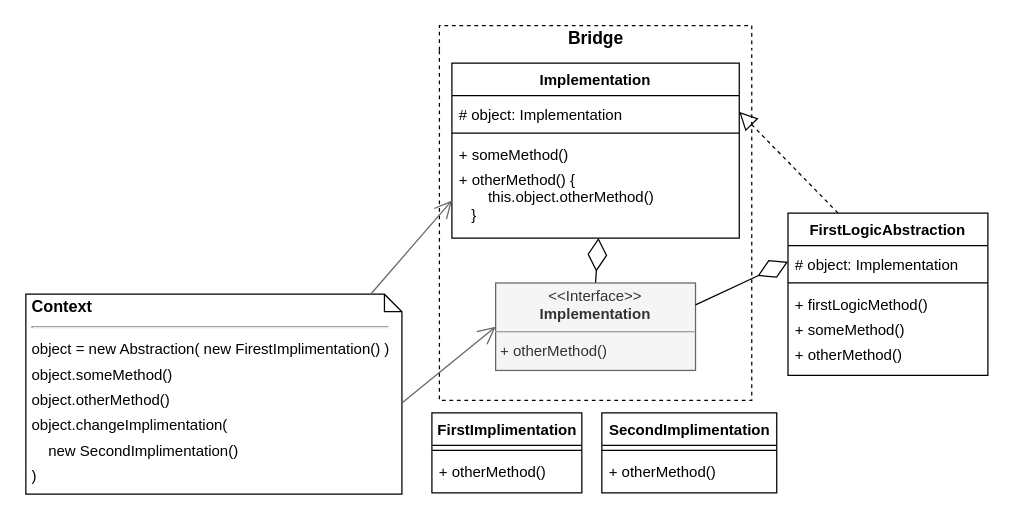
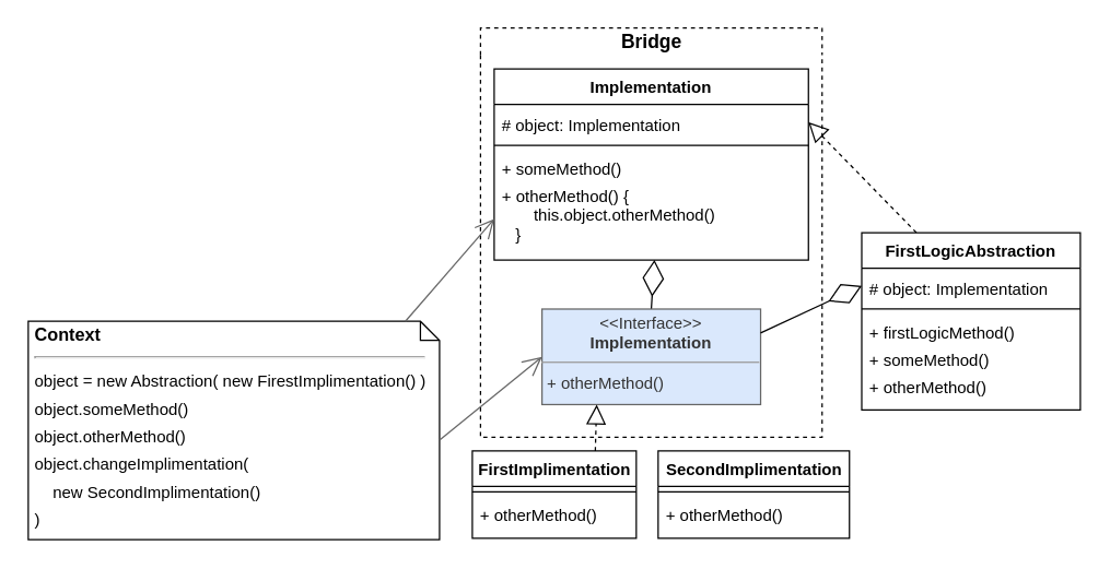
  <mxCell id="0" />
  <mxCell id="1" parent="0" />
  <mxCell id="2" value="Bridge" style="swimlane;html=1;horizontal=1;startSize=20;fillColor=none;strokeColor=#000000;rounded=0;comic=0;fontSize=14;dashed=1;swimlaneLine=0;shadow=0;glass=0;collapsible=0;" parent="1" vertex="1"><mxGeometry x="351" y="20" width="250" height="300" as="geometry"><mxRectangle x="111.33" y="70" width="80" height="20" as="alternateBounds" /></mxGeometry></mxCell>
  <mxCell id="3" value="" style="endArrow=diamondThin;endFill=0;endSize=24;html=1;exitX=0.5;exitY=0;exitDx=0;exitDy=0;entryX=0.51;entryY=1;entryDx=0;entryDy=0;entryPerimeter=0;" parent="2" source="9" target="8" edge="1"><mxGeometry width="160" relative="1" as="geometry"><mxPoint x="293.98" y="57.5" as="sourcePoint" /><mxPoint x="126" y="166" as="targetPoint" /></mxGeometry></mxCell>
  <mxCell id="4" value="Implementation" style="swimlane;fontStyle=1;align=center;verticalAlign=top;childLayout=stackLayout;horizontal=1;startSize=26;horizontalStack=0;resizeParent=1;resizeParentMax=0;resizeLast=0;collapsible=0;marginBottom=0;" parent="2" vertex="1"><mxGeometry x="10" y="30" width="230" height="140" as="geometry"><mxRectangle x="141.31" y="2510" width="100" height="26" as="alternateBounds" /></mxGeometry></mxCell>
  <mxCell id="5" value="# object: Implementation" style="text;strokeColor=none;fillColor=none;align=left;verticalAlign=top;spacingLeft=4;spacingRight=4;overflow=hidden;rotatable=0;points=[[0,0.5],[1,0.5]];portConstraint=eastwest;spacingTop=2;" parent="4" vertex="1"><mxGeometry y="26" width="230" height="26" as="geometry" /></mxCell>
  <mxCell id="6" value="" style="line;strokeWidth=1;fillColor=none;align=left;verticalAlign=middle;spacingTop=-1;spacingLeft=3;spacingRight=3;rotatable=0;labelPosition=right;points=[];portConstraint=eastwest;" parent="4" vertex="1"><mxGeometry y="52" width="230" height="8" as="geometry" /></mxCell>
  <mxCell id="7" value="+ someMethod()" style="text;strokeColor=none;fillColor=none;align=left;verticalAlign=top;spacingLeft=4;spacingRight=4;overflow=hidden;rotatable=0;points=[[0,0.5],[1,0.5]];portConstraint=eastwest;" parent="4" vertex="1"><mxGeometry y="60" width="230" height="20" as="geometry" /></mxCell>
  <mxCell id="8" value="+ otherMethod() {&#10;       this.object.otherMethod()&#10;   }" style="text;strokeColor=none;fillColor=none;align=left;verticalAlign=top;spacingLeft=4;spacingRight=4;overflow=hidden;rotatable=0;points=[[0,0.5],[1,0.5]];portConstraint=eastwest;" parent="4" vertex="1"><mxGeometry y="80" width="230" height="60" as="geometry" /></mxCell>
- <mxCell id="9" value="&lt;p style=&quot;margin: 4px 0px 0px ; text-align: center ; line-height: 120%&quot;&gt;&lt;span&gt;&amp;lt;&amp;lt;Interface&amp;gt;&amp;gt;&lt;/span&gt;&lt;br&gt;&lt;b&gt;Implementation&lt;/b&gt;&lt;/p&gt;&lt;hr size=&quot;1&quot;&gt;&lt;p style=&quot;margin: 0px 0px 0px 4px ; line-height: 160%&quot;&gt;+ otherMethod()&lt;/p&gt;" style="verticalAlign=top;align=left;overflow=fill;fontSize=12;fontFamily=Helvetica;html=1;rounded=0;shadow=0;glass=0;comic=0;labelBackgroundColor=none;labelBorderColor=none;imageAspect=1;noLabel=0;portConstraintRotation=0;snapToPoint=0;container=1;dropTarget=1;collapsible=0;autosize=0;spacingLeft=0;spacingRight=0;fontStyle=0;fillColor=#f5f5f5;strokeColor=#666666;fontColor=#333333;" parent="2" vertex="1"><mxGeometry x="45.0" y="206" width="160" height="70" as="geometry" /></mxCell>
+ <mxCell id="9" value="&lt;p style=&quot;margin: 4px 0px 0px ; text-align: center ; line-height: 120%&quot;&gt;&lt;span&gt;&amp;lt;&amp;lt;Interface&amp;gt;&amp;gt;&lt;/span&gt;&lt;br&gt;&lt;b&gt;Implementation&lt;/b&gt;&lt;/p&gt;&lt;hr size=&quot;1&quot;&gt;&lt;p style=&quot;margin: 0px 0px 0px 4px ; line-height: 160%&quot;&gt;+ otherMethod()&lt;/p&gt;" style="verticalAlign=top;align=left;overflow=fill;fontSize=12;fontFamily=Helvetica;html=1;rounded=0;shadow=0;glass=0;comic=0;labelBackgroundColor=none;labelBorderColor=none;imageAspect=1;noLabel=0;portConstraintRotation=0;snapToPoint=0;container=1;dropTarget=1;collapsible=0;autosize=0;spacingLeft=0;spacingRight=0;fontStyle=0;fillColor=#dae8fc;strokeColor=#666666;fontColor=#333333;" parent="2" vertex="1"><mxGeometry x="45.0" y="206" width="160" height="70" as="geometry" /></mxCell>
  <mxCell id="10" value="" style="endArrow=block;dashed=1;endFill=0;endSize=12;html=1;fontSize=12;fontColor=#000000;exitX=0.25;exitY=0;exitDx=0;exitDy=0;entryX=1;entryY=0.5;entryDx=0;entryDy=0;" parent="1" source="22" target="5" edge="1"><mxGeometry width="160" relative="1" as="geometry"><mxPoint x="236" y="-1694" as="sourcePoint" /><mxPoint x="371" y="-1810" as="targetPoint" /></mxGeometry></mxCell>
+ <mxCell id="11" value="" style="endArrow=block;dashed=1;endFill=0;endSize=12;html=1;exitX=0.75;exitY=0;exitDx=0;exitDy=0;entryX=0.25;entryY=1;entryDx=0;entryDy=0;" parent="1" source="19" target="9" edge="1"><mxGeometry width="160" relative="1" as="geometry"><mxPoint x="488.34" y="-1790" as="sourcePoint" /><mxPoint x="512.48" y="-1810" as="targetPoint" /></mxGeometry></mxCell>
  <mxCell id="12" value="&lt;p style=&quot;line-height: 20%&quot;&gt;Context&lt;br&gt;&lt;/p&gt;&lt;hr&gt;&lt;span style=&quot;font-size: 12px ; font-weight: 400 ; line-height: 170%&quot;&gt;object = new Abstraction( new FirestImplimentation() )&lt;br&gt;&lt;/span&gt;&lt;font style=&quot;font-size: 12px&quot;&gt;&lt;span style=&quot;font-weight: normal ; line-height: 170%&quot;&gt;object.someMethod()&lt;br&gt;&lt;/span&gt;&lt;/font&gt;&lt;span style=&quot;font-weight: 400 ; line-height: 170% ; font-size: 12px&quot;&gt;object.otherMethod()&lt;/span&gt;&lt;span style=&quot;font-size: 12px ; font-weight: 400 ; line-height: 170%&quot;&gt;&lt;br&gt;&lt;/span&gt;&lt;span style=&quot;font-size: 12px ; font-weight: 400 ; line-height: 170%&quot;&gt;object.changeImplimentation(&lt;br&gt;&amp;nbsp; &amp;nbsp; new SecondImplimentation()&lt;br&gt;)&lt;/span&gt;&lt;br&gt;&lt;p&gt;&lt;/p&gt;" style="shape=note;size=14;verticalAlign=top;align=left;spacingTop=-13;rounded=0;shadow=0;glass=0;comic=0;strokeColor=#000000;fillColor=none;fontSize=13;fontStyle=1;labelBorderColor=none;whiteSpace=wrap;html=1;spacingLeft=0;spacingBottom=0;spacingRight=0;spacing=5;labelBackgroundColor=none;" parent="1" vertex="1"><mxGeometry x="20" y="235" width="301" height="160" as="geometry" /></mxCell>
  <mxCell id="13" value="" style="endArrow=open;endFill=1;endSize=12;html=1;exitX=0;exitY=0;exitDx=276;exitDy=0;exitPerimeter=0;entryX=0;entryY=0.5;entryDx=0;entryDy=0;strokeColor=#666666;" parent="1" source="12" target="8" edge="1"><mxGeometry width="160" relative="1" as="geometry"><mxPoint x="366" y="-1810" as="sourcePoint" /><mxPoint x="526" y="-1810" as="targetPoint" /></mxGeometry></mxCell>
  <mxCell id="14" value="" style="endArrow=open;endFill=1;endSize=12;html=1;exitX=0;exitY=0;exitDx=301;exitDy=87;exitPerimeter=0;entryX=0;entryY=0.5;entryDx=0;entryDy=0;strokeColor=#666666;" parent="1" source="12" target="9" edge="1"><mxGeometry width="160" relative="1" as="geometry"><mxPoint x="334" y="257" as="sourcePoint" /><mxPoint x="531" y="-1810" as="targetPoint" /></mxGeometry></mxCell>
  <mxCell id="15" value="" style="endArrow=diamondThin;endFill=0;endSize=24;html=1;entryX=0;entryY=0.5;entryDx=0;entryDy=0;exitX=1;exitY=0.25;exitDx=0;exitDy=0;" parent="1" source="9" target="23" edge="1"><mxGeometry width="160" relative="1" as="geometry"><mxPoint x="417" y="250" as="sourcePoint" /><mxPoint x="577" y="250" as="targetPoint" /></mxGeometry></mxCell>
  <mxCell id="16" value="SecondImplimentation" style="swimlane;fontStyle=1;align=center;verticalAlign=top;childLayout=stackLayout;horizontal=1;startSize=26;horizontalStack=0;resizeParent=1;resizeParentMax=0;resizeLast=0;collapsible=0;marginBottom=0;rounded=0;shadow=0;glass=0;comic=0;strokeWidth=1;fontSize=12;labelBackgroundColor=none;fillColor=#ffffff;html=1;" parent="1" vertex="1"><mxGeometry x="481" y="330" width="140" height="64" as="geometry" /></mxCell>
  <mxCell id="17" value="" style="line;strokeWidth=1;fillColor=none;align=left;verticalAlign=middle;spacingTop=-1;spacingLeft=3;spacingRight=3;rotatable=0;labelPosition=right;points=[];portConstraint=eastwest;" parent="16" vertex="1"><mxGeometry y="26" width="140" height="8" as="geometry" /></mxCell>
  <mxCell id="18" value="+ otherMethod()" style="text;strokeColor=none;fillColor=none;align=left;verticalAlign=top;spacingLeft=4;spacingRight=4;overflow=hidden;rotatable=0;points=[[0,0.5],[1,0.5]];portConstraint=eastwest;" parent="16" vertex="1"><mxGeometry y="34" width="140" height="30" as="geometry" /></mxCell>
  <mxCell id="19" value="FirstImplimentation" style="swimlane;fontStyle=1;align=center;verticalAlign=top;childLayout=stackLayout;horizontal=1;startSize=26;horizontalStack=0;resizeParent=1;resizeParentMax=0;resizeLast=0;collapsible=0;marginBottom=0;rounded=0;shadow=0;glass=0;comic=0;strokeWidth=1;fontSize=12;labelBackgroundColor=none;fillColor=#ffffff;html=1;allowArrows=1;" parent="1" vertex="1"><mxGeometry x="345" y="330" width="120" height="64" as="geometry" /></mxCell>
  <mxCell id="20" value="" style="line;strokeWidth=1;fillColor=none;align=left;verticalAlign=middle;spacingTop=-1;spacingLeft=3;spacingRight=3;rotatable=0;labelPosition=right;points=[];portConstraint=eastwest;" parent="19" vertex="1"><mxGeometry y="26" width="120" height="8" as="geometry" /></mxCell>
  <mxCell id="21" value="+ otherMethod()" style="text;strokeColor=none;fillColor=none;align=left;verticalAlign=top;spacingLeft=4;spacingRight=4;overflow=hidden;rotatable=0;points=[[0,0.5],[1,0.5]];portConstraint=eastwest;" parent="19" vertex="1"><mxGeometry y="34" width="120" height="30" as="geometry" /></mxCell>
  <mxCell id="22" value="FirstLogicAbstraction" style="swimlane;fontStyle=1;align=center;verticalAlign=top;childLayout=stackLayout;horizontal=1;startSize=26;horizontalStack=0;resizeParent=1;resizeParentMax=0;resizeLast=0;collapsible=0;marginBottom=0;" parent="1" vertex="1"><mxGeometry x="630" y="170" width="160" height="130" as="geometry"><mxRectangle x="141.31" y="2510" width="100" height="26" as="alternateBounds" /></mxGeometry></mxCell>
  <mxCell id="23" value="# object: Implementation" style="text;strokeColor=none;fillColor=none;align=left;verticalAlign=top;spacingLeft=4;spacingRight=4;overflow=hidden;rotatable=0;points=[[0,0.5],[1,0.5]];portConstraint=eastwest;spacingTop=2;" parent="22" vertex="1"><mxGeometry y="26" width="160" height="26" as="geometry" /></mxCell>
  <mxCell id="24" value="" style="line;strokeWidth=1;fillColor=none;align=left;verticalAlign=middle;spacingTop=-1;spacingLeft=3;spacingRight=3;rotatable=0;labelPosition=right;points=[];portConstraint=eastwest;" parent="22" vertex="1"><mxGeometry y="52" width="160" height="8" as="geometry" /></mxCell>
  <mxCell id="25" value="+ firstLogicMethod()" style="text;strokeColor=none;fillColor=none;align=left;verticalAlign=top;spacingLeft=4;spacingRight=4;overflow=hidden;rotatable=0;points=[[0,0.5],[1,0.5]];portConstraint=eastwest;" parent="22" vertex="1"><mxGeometry y="60" width="160" height="20" as="geometry" /></mxCell>
  <mxCell id="26" value="+ someMethod()" style="text;strokeColor=none;fillColor=none;align=left;verticalAlign=top;spacingLeft=4;spacingRight=4;overflow=hidden;rotatable=0;points=[[0,0.5],[1,0.5]];portConstraint=eastwest;" parent="22" vertex="1"><mxGeometry y="80" width="160" height="20" as="geometry" /></mxCell>
  <mxCell id="27" value="+ otherMethod()" style="text;strokeColor=none;fillColor=none;align=left;verticalAlign=top;spacingLeft=4;spacingRight=4;overflow=hidden;rotatable=0;points=[[0,0.5],[1,0.5]];portConstraint=eastwest;" parent="22" vertex="1"><mxGeometry y="100" width="160" height="30" as="geometry" /></mxCell>
